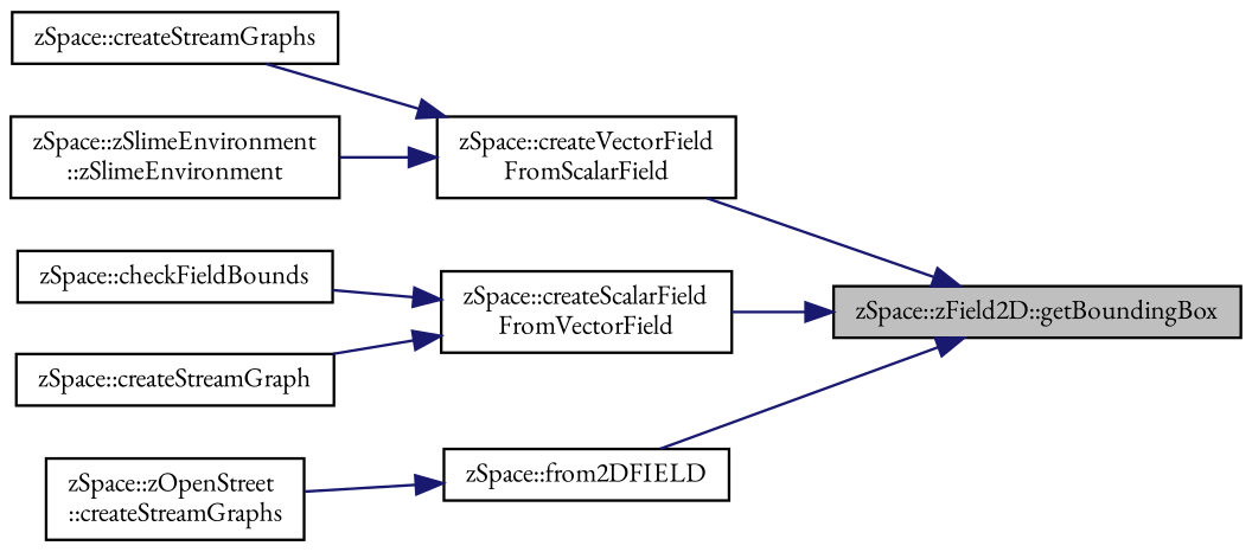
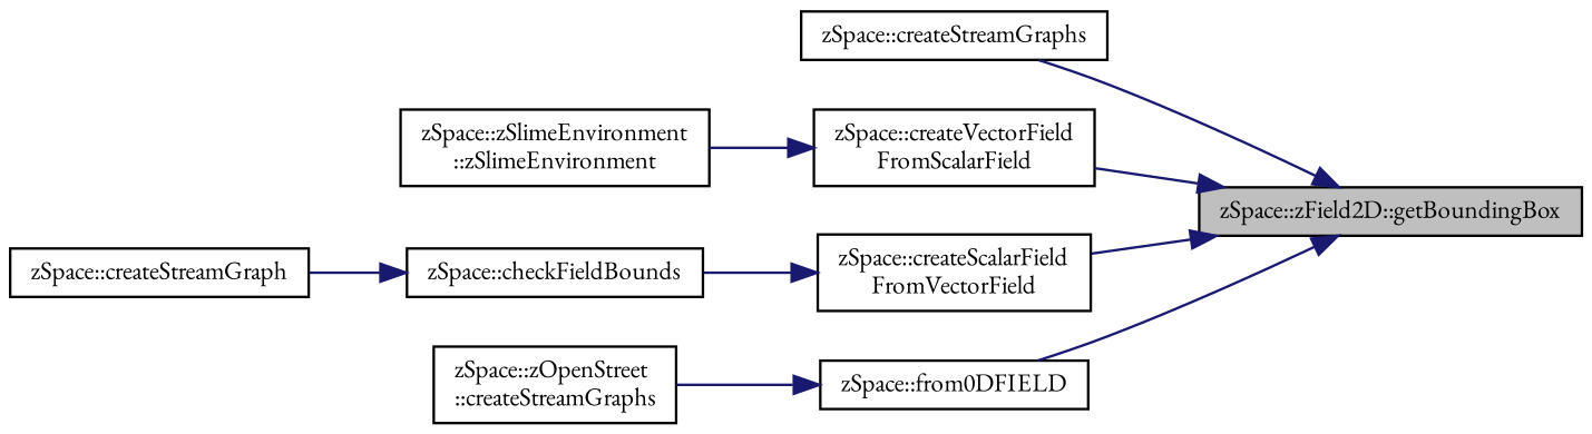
  digraph {
    fontname="EB Garamond"
    rankdir=RL
    node [color=black fillcolor=white fontname="EB Garamond" fontsize=10 shape=record style=filled]
    edge [color=midnightblue dir=back fontname="EB Garamond" fontsize=10 labelfontname=Helvetica labelfontsize=10 style=solid]
    n1 [fillcolor=grey75 fontcolor=black height=0.2 label="zSpace::zField2D::getBoundingBox" width=0.4]
    n2 [height=0.2 label="zSpace::createStreamGraphs" width=0.4]
    n3 [height=0.2 label="zSpace::createVectorField\lFromScalarField" width=0.4]
    n4 [height=0.2 label="zSpace::createScalarField\lFromVectorField" width=0.4]
-   n5 [height=0.2 label="zSpace::from2DFIELD" width=0.4]
+   n5 [height=0.2 label="zSpace::from0DFIELD" width=0.4]
    n6 [height=0.2 label="zSpace::checkFieldBounds" width=0.4]
    n7 [height=0.2 label="zSpace::createStreamGraph" width=0.4]
    n8 [height=0.2 label="zSpace::zSlimeEnvironment\l::zSlimeEnvironment" width=0.4]
    n9 [height=0.2 label="zSpace::zOpenStreet\l::createStreamGraphs" width=0.4]
-   n3 -> n2
+   n1 -> n2
    n1 -> n3
    n1 -> n4
    n1 -> n5
    n3 -> n8
    n4 -> n6
    n5 -> n9
-   n4 -> n7
+   n6 -> n7
  }
